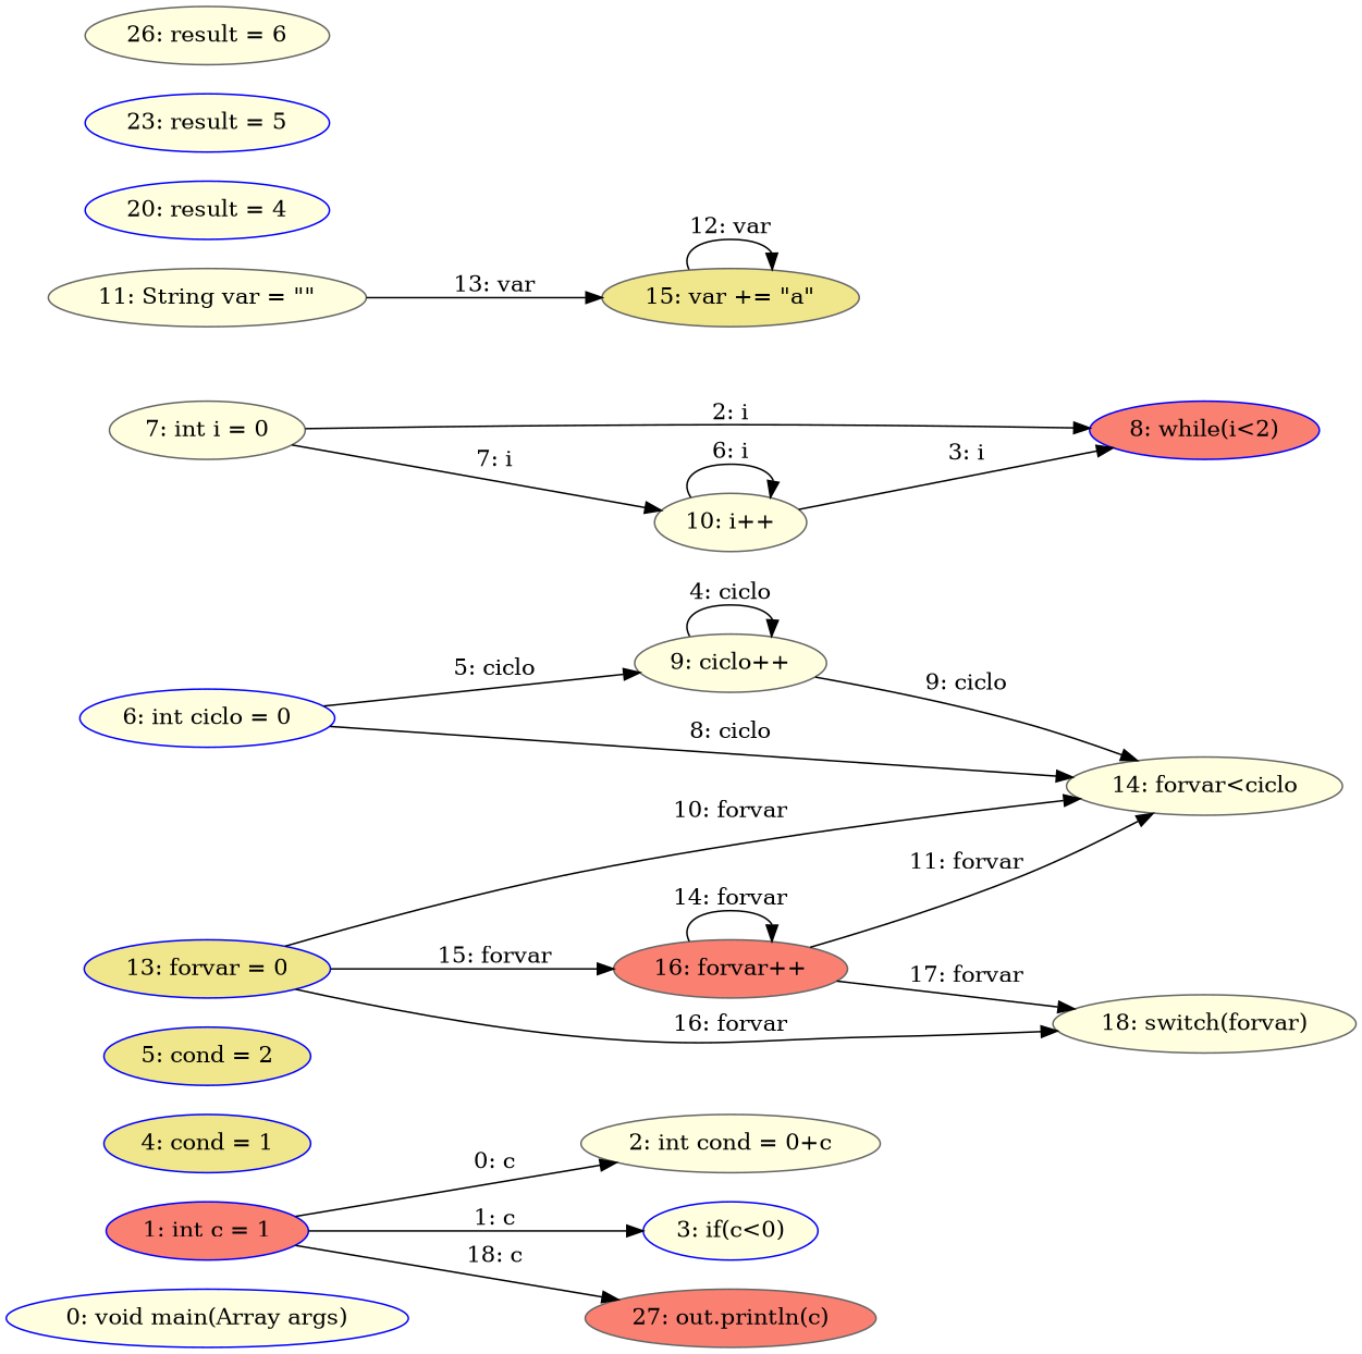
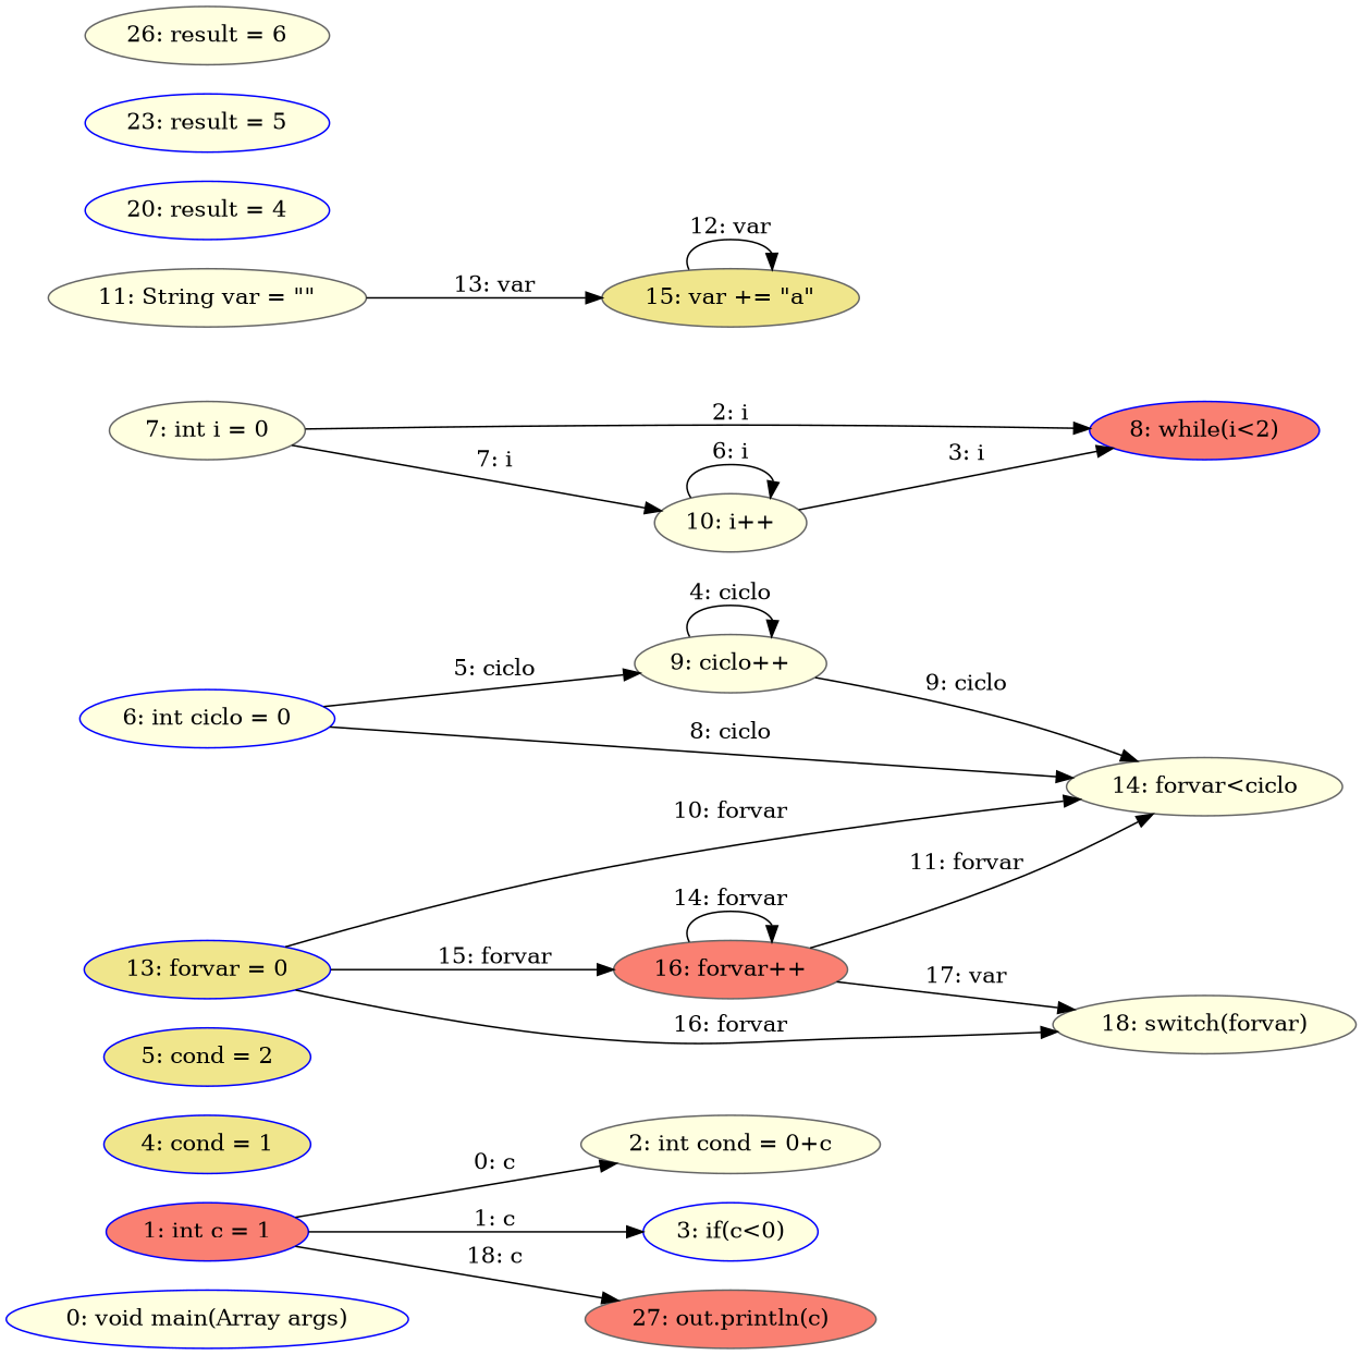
  digraph {
    rankdir=LR
    node [color=gray40 fillcolor=lightyellow style=filled]
    n1 [color=blue label="0: void main(Array args)"]
    n2 [color=blue fillcolor=salmon label="1: int c = 1"]
    n3 [label="2: int cond = 0+c"]
    n4 [color=blue label="3: if(c<0)"]
    n5 [fillcolor=salmon label="27: out.println(c)"]
    n6 [color=blue fillcolor=khaki label="4: cond = 1"]
    n7 [color=blue fillcolor=khaki label="5: cond = 2"]
    n8 [color=blue label="6: int ciclo = 0"]
    n9 [label="9: ciclo++"]
    n10 [label="14: forvar<ciclo"]
    n11 [label="7: int i = 0"]
    n12 [color=blue fillcolor=salmon label="8: while(i<2)"]
    n13 [label="10: i++"]
    n14 [label="11: String var = \"\""]
    n15 [fillcolor=khaki label="15: var += \"a\""]
    n16 [color=blue fillcolor=khaki label="13: forvar = 0"]
    n17 [fillcolor=salmon label="16: forvar++"]
    n18 [label="18: switch(forvar)"]
    n19 [color=blue label="20: result = 4"]
    n20 [color=blue label="23: result = 5"]
    n21 [label="26: result = 6"]
    n2 -> n3 [label="0: c"]
    n2 -> n4 [label="1: c"]
    n2 -> n5 [label="18: c"]
    n8 -> n9 [label="5: ciclo"]
    n8 -> n10 [label="8: ciclo"]
    n9 -> n9 [label="4: ciclo"]
    n9 -> n10 [label="9: ciclo"]
    n11 -> n12 [label="2: i"]
    n11 -> n13 [label="7: i"]
    n13 -> n12 [label="3: i"]
    n13 -> n13 [label="6: i"]
    n14 -> n15 [label="13: var"]
    n15 -> n15 [label="12: var"]
    n16 -> n10 [label="10: forvar"]
    n16 -> n17 [label="15: forvar"]
    n16 -> n18 [label="16: forvar"]
    n17 -> n10 [label="11: forvar"]
    n17 -> n17 [label="14: forvar"]
-   n17 -> n18 [label="17: forvar"]
+   n17 -> n18 [label="17: var"]
  }
